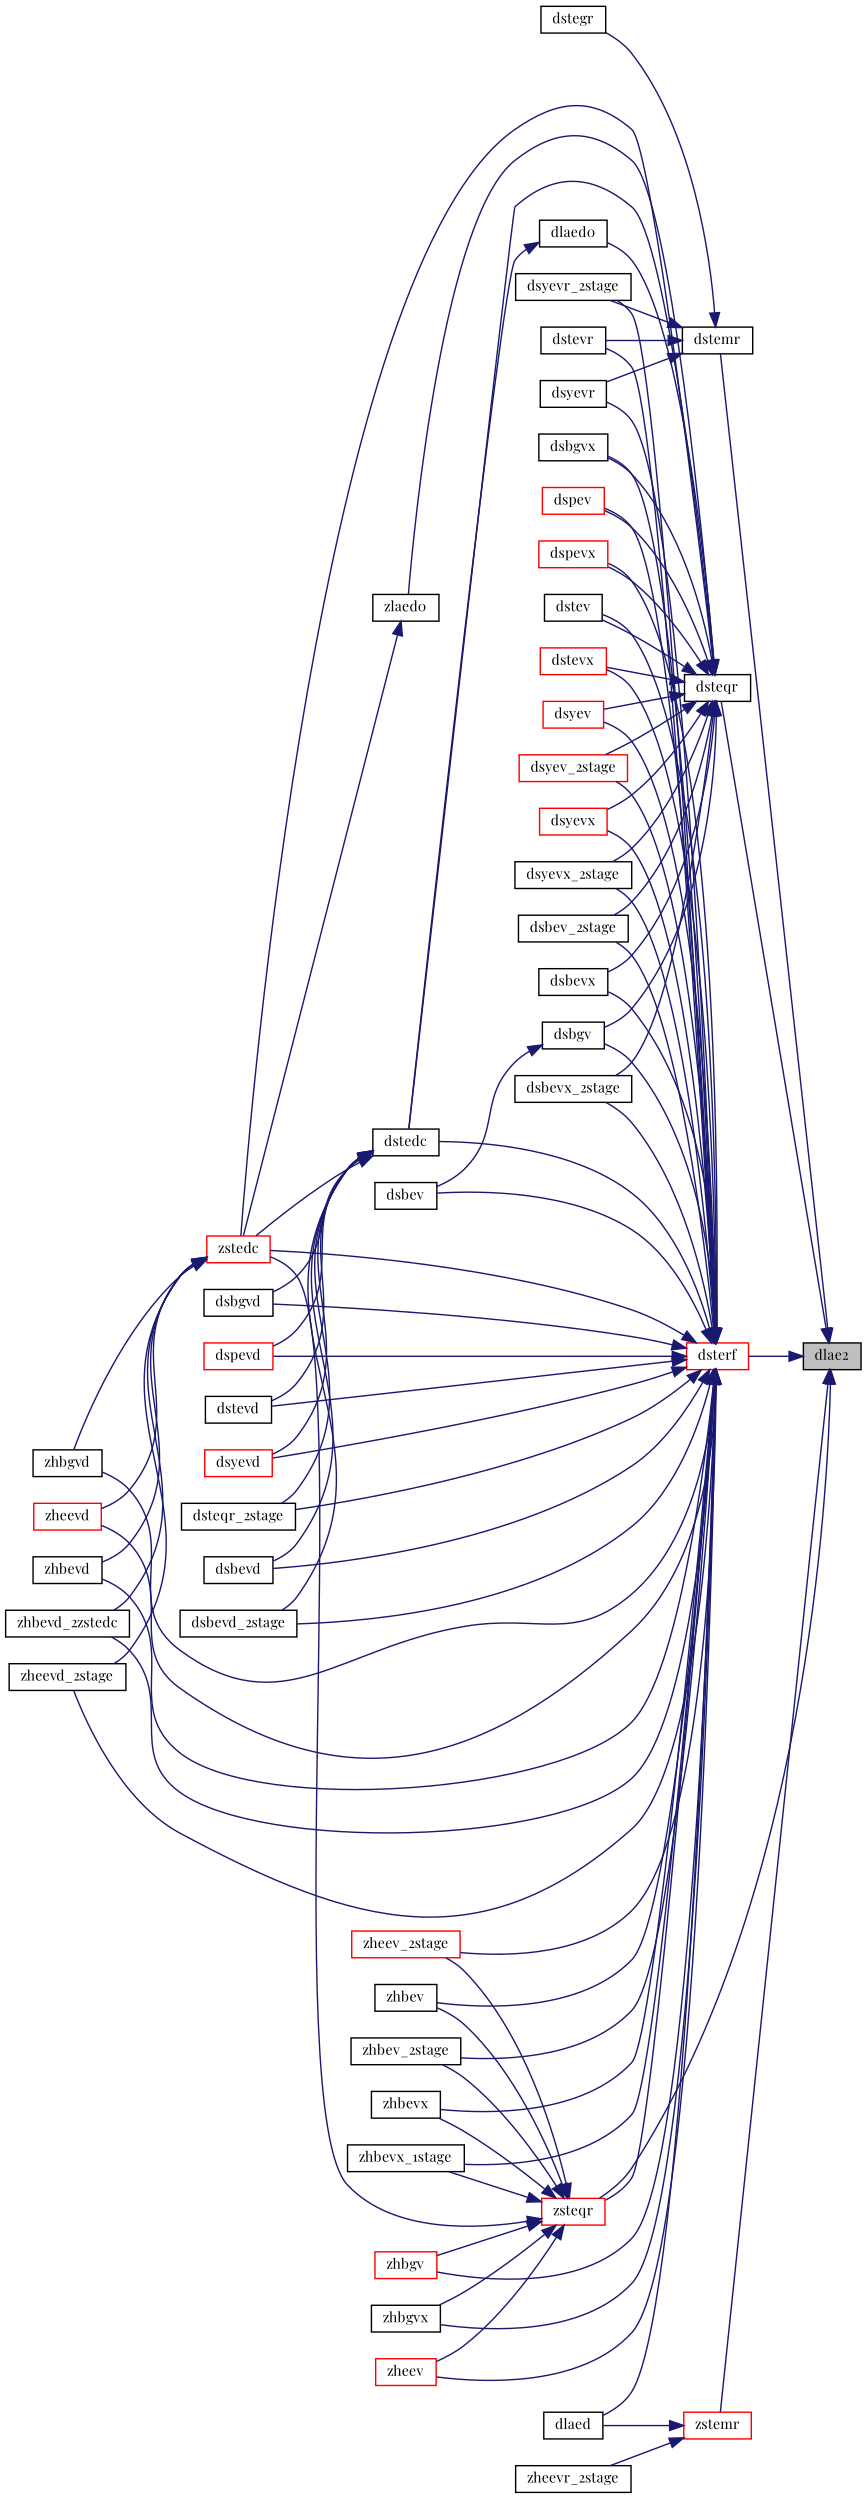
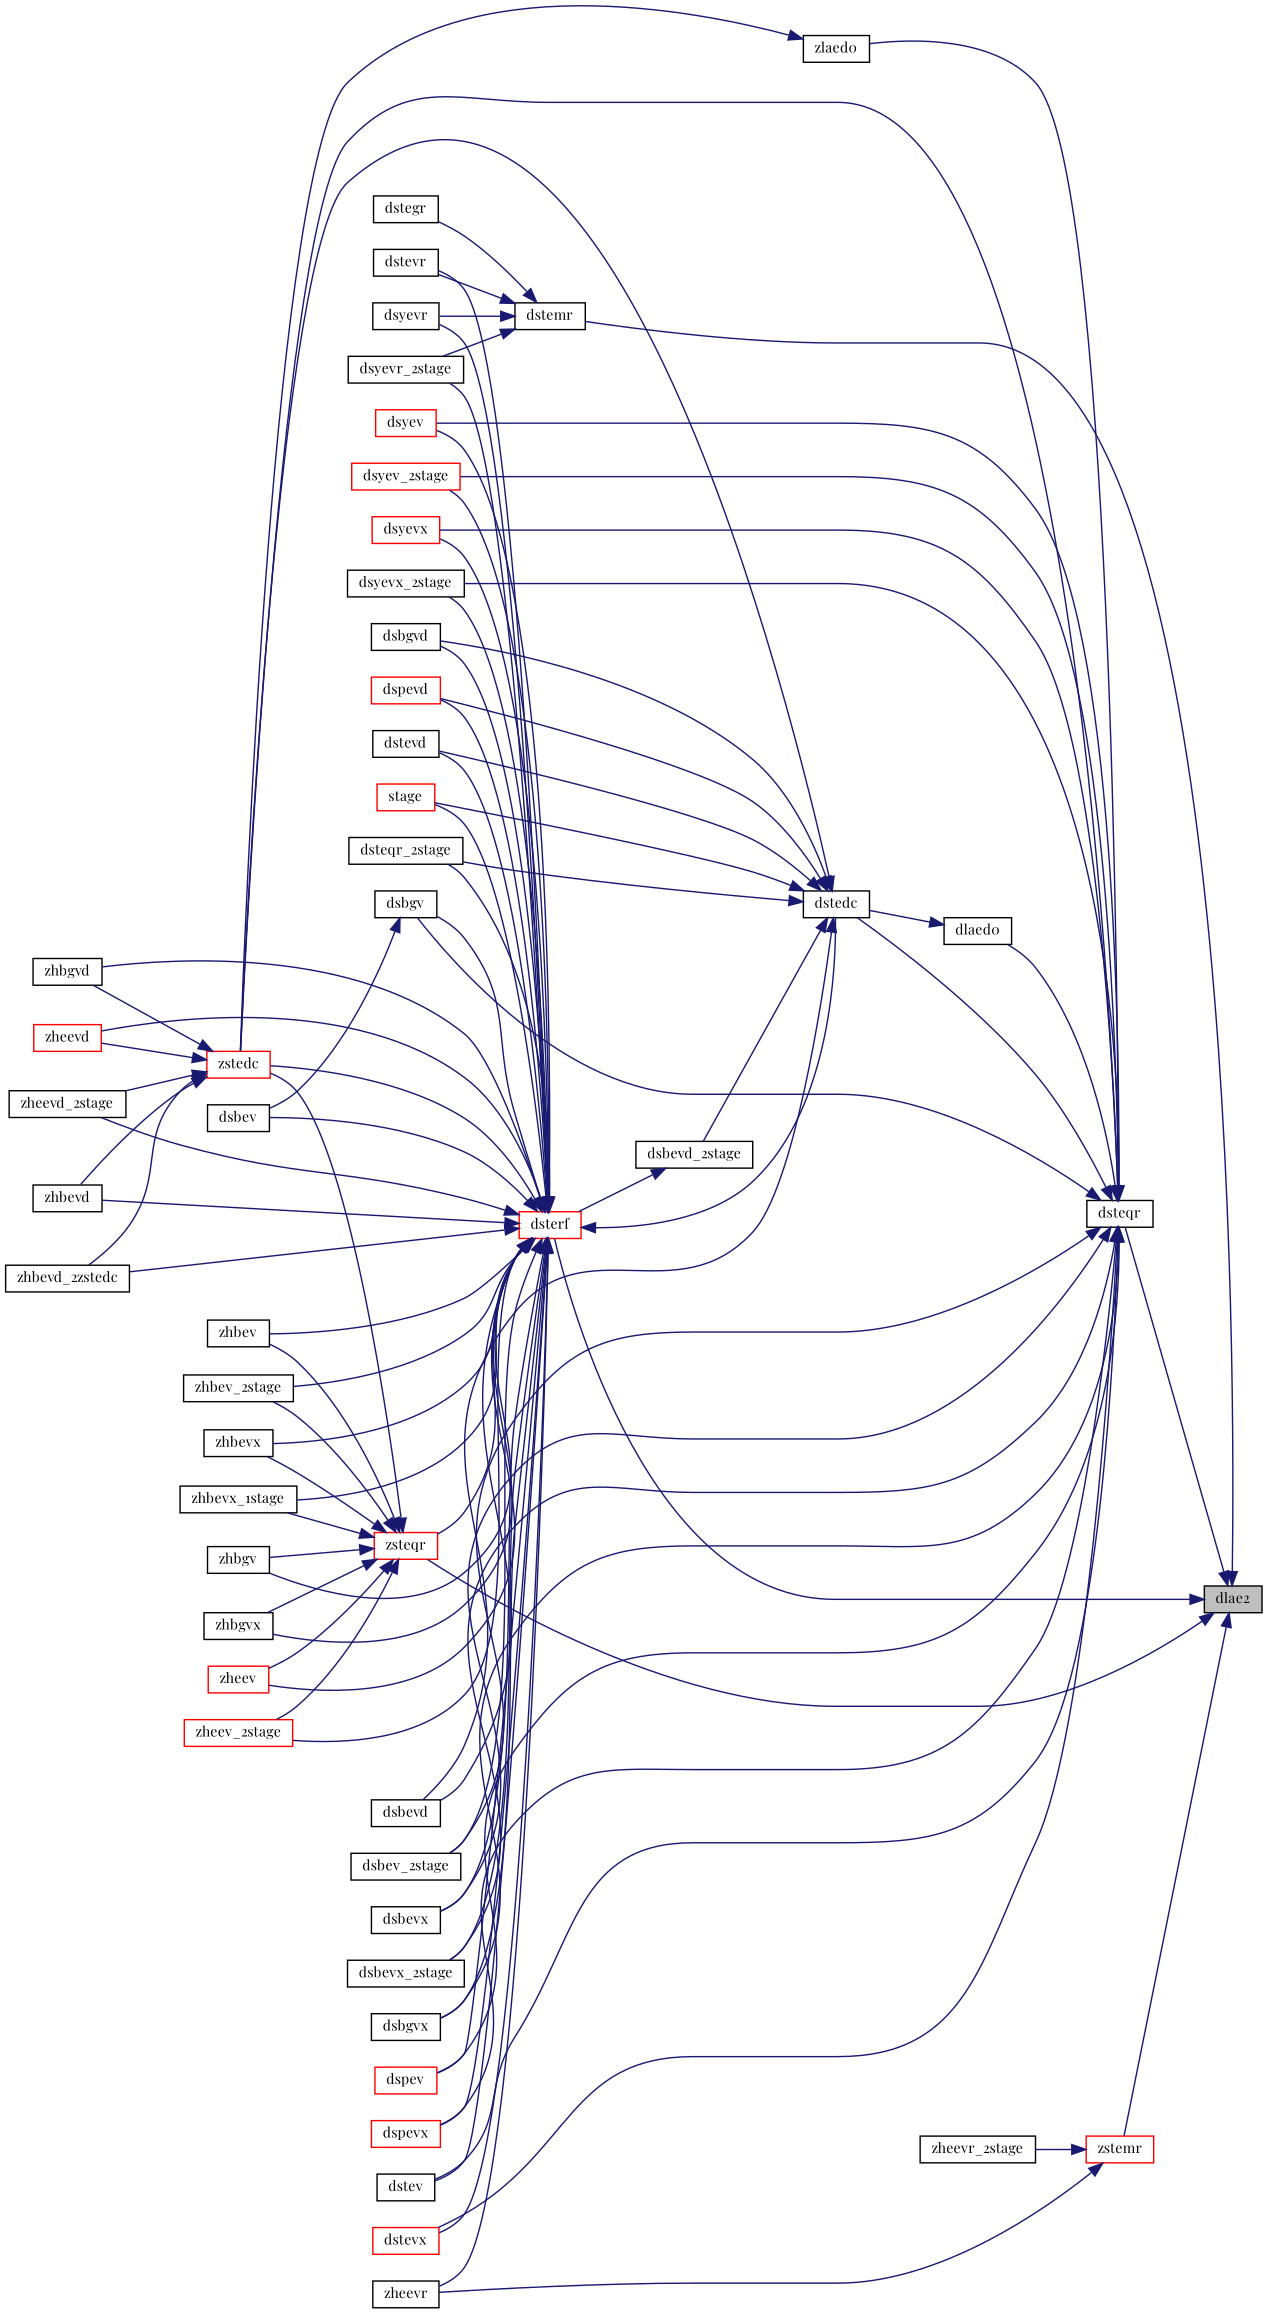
  digraph {
    fontname="Playfair Display"
    rankdir=RL
    node [color=black fillcolor=white fontname="Playfair Display" fontsize=10 shape=record style=filled]
    edge [color=midnightblue dir=back fontname="Playfair Display" fontsize=10 labelfontname=Helvetica labelfontsize=10 style=solid]
    n1 [fillcolor=grey75 fontcolor=black height=0.2 label=dlae2 width=0.4]
    n2 [height=0.2 label=dstemr width=0.4]
    n3 [height=0.2 label=dsteqr width=0.4]
    n4 [color=red height=0.2 label=dsterf width=0.4]
    n5 [color=red height=0.2 label=zstemr width=0.4]
    n6 [color=red height=0.2 label=zsteqr width=0.4]
    n7 [height=0.2 label=dstegr width=0.4]
    n8 [height=0.2 label=dstevr width=0.4]
    n9 [height=0.2 label=dsyevr width=0.4]
    n10 [height=0.2 label=dsyevr_2stage width=0.4]
    n11 [height=0.2 label=dlaed0 width=0.4]
    n12 [height=0.2 label=dstedc width=0.4]
    n13 [color=red height=0.2 label=zstedc width=0.4]
    n14 [height=0.2 label=dsbev_2stage width=0.4]
    n15 [height=0.2 label=dsbevx width=0.4]
    n16 [height=0.2 label=dsbevx_2stage width=0.4]
    n17 [height=0.2 label=dsbgv width=0.4]
    n18 [height=0.2 label=dsbgvx width=0.4]
    n19 [color=red height=0.2 label=dspev width=0.4]
    n20 [color=red height=0.2 label=dspevx width=0.4]
    n21 [height=0.2 label=dstev width=0.4]
    n22 [color=red height=0.2 label=dstevx width=0.4]
    n23 [color=red height=0.2 label=dsyev width=0.4]
    n24 [color=red height=0.2 label=dsyev_2stage width=0.4]
    n25 [color=red height=0.2 label=dsyevx width=0.4]
    n26 [height=0.2 label=dsyevx_2stage width=0.4]
    n27 [height=0.2 label=zlaed0 width=0.4]
    n28 [height=0.2 label=dsbev width=0.4]
    n29 [height=0.2 label=dsbevd width=0.4]
    n30 [height=0.2 label=dsbevd_2stage width=0.4]
    n31 [height=0.2 label=dsbgvd width=0.4]
    n32 [color=red height=0.2 label=dspevd width=0.4]
    n33 [height=0.2 label=dstevd width=0.4]
-   n34 [color=red height=0.2 label=dsyevd width=0.4]
+   n34 [color=red height=0.2 label=stage width=0.4]
    n35 [height=0.2 label=dsteqr_2stage width=0.4]
    n36 [height=0.2 label=zhbevd width=0.4]
    n37 [height=0.2 label=zhbevd_2zstedc width=0.4]
    n38 [height=0.2 label=zhbgvd width=0.4]
    n39 [color=red height=0.2 label=zheevd width=0.4]
    n40 [height=0.2 label=zheevd_2stage width=0.4]
    n41 [height=0.2 label=zhbev width=0.4]
    n42 [height=0.2 label=zhbev_2stage width=0.4]
    n43 [height=0.2 label=zhbevx width=0.4]
    n44 [height=0.2 label=zhbevx_1stage width=0.4]
-   n45 [color=red height=0.2 label=zhbgv width=0.4]
+   n45 [height=0.2 label=zhbgv width=0.4]
    n46 [height=0.2 label=zhbgvx width=0.4]
    n47 [color=red height=0.2 label=zheev width=0.4]
    n48 [color=red height=0.2 label=zheev_2stage width=0.4]
-   n49 [height=0.2 label=dlaed width=0.4]
+   n49 [height=0.2 label=zheevr width=0.4]
    n50 [height=0.2 label=zheevr_2stage width=0.4]
    n1 -> n2
    n1 -> n3
    n1 -> n4
    n1 -> n5
    n1 -> n6
    n2 -> n7
    n2 -> n8
    n2 -> n9
    n2 -> n10
    n3 -> n11
    n3 -> n12
    n3 -> n13
    n3 -> n14
    n3 -> n15
    n3 -> n16
    n3 -> n17
    n3 -> n18
    n3 -> n19
    n3 -> n20
    n3 -> n21
    n3 -> n22
    n3 -> n23
    n3 -> n24
    n3 -> n25
    n3 -> n26
    n3 -> n27
    n4 -> n6
    n4 -> n8
    n4 -> n9
    n4 -> n10
    n4 -> n12
    n4 -> n13
    n4 -> n14
    n4 -> n15
    n4 -> n16
    n4 -> n17
    n4 -> n18
    n4 -> n19
    n4 -> n20
    n4 -> n21
    n4 -> n22
    n4 -> n23
    n4 -> n24
    n4 -> n25
    n4 -> n26
    n4 -> n28
    n4 -> n29
-   n4 -> n30
+   n30 -> n4
    n4 -> n31
    n4 -> n32
    n4 -> n33
    n4 -> n34
    n4 -> n35
    n4 -> n36
    n4 -> n37
    n4 -> n38
    n4 -> n39
    n4 -> n40
    n4 -> n41
    n4 -> n42
    n4 -> n43
    n4 -> n44
    n4 -> n45
    n4 -> n46
    n4 -> n47
    n4 -> n48
    n4 -> n49
    n5 -> n49
    n5 -> n50
    n6 -> n13
    n6 -> n41
    n6 -> n42
    n6 -> n43
    n6 -> n44
    n6 -> n45
    n6 -> n46
    n6 -> n47
    n6 -> n48
    n11 -> n12
    n12 -> n13
    n12 -> n29
    n12 -> n30
    n12 -> n31
    n12 -> n32
    n12 -> n33
    n12 -> n34
    n12 -> n35
    n13 -> n36
    n13 -> n37
    n13 -> n38
    n13 -> n39
    n13 -> n40
    n17 -> n28
    n27 -> n13
  }
